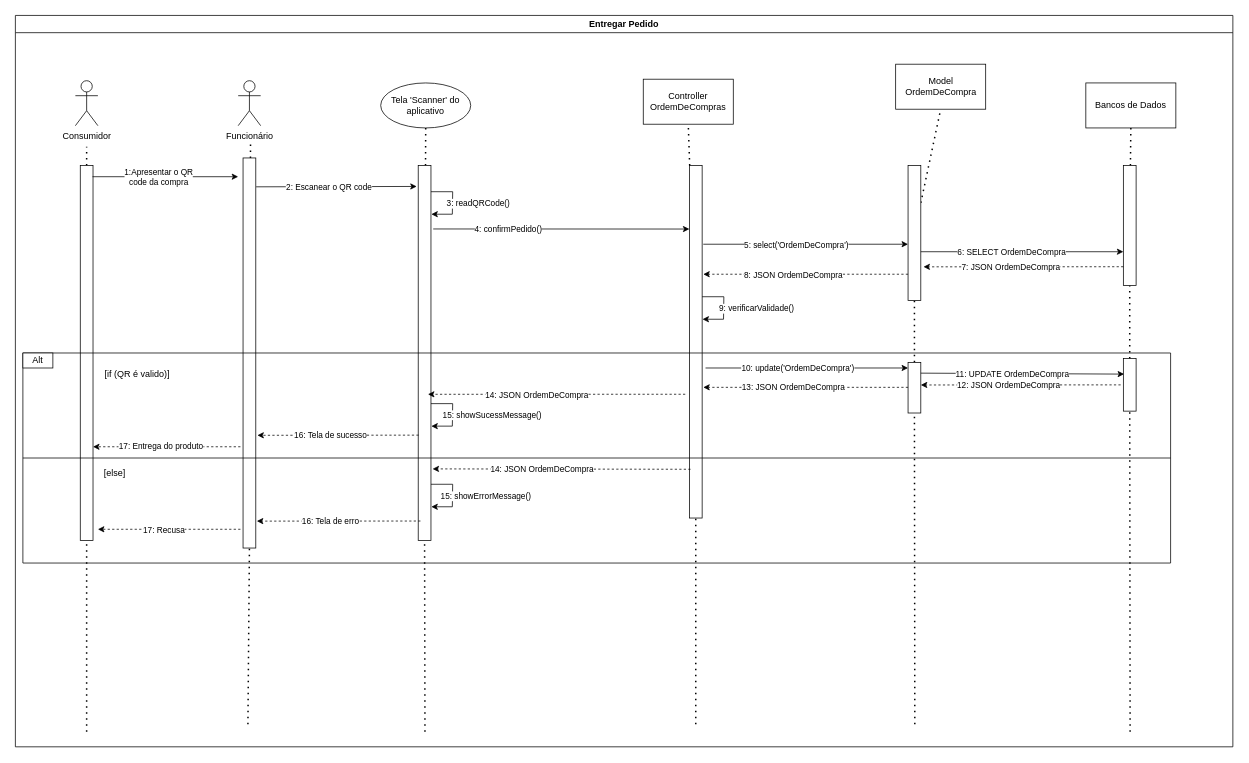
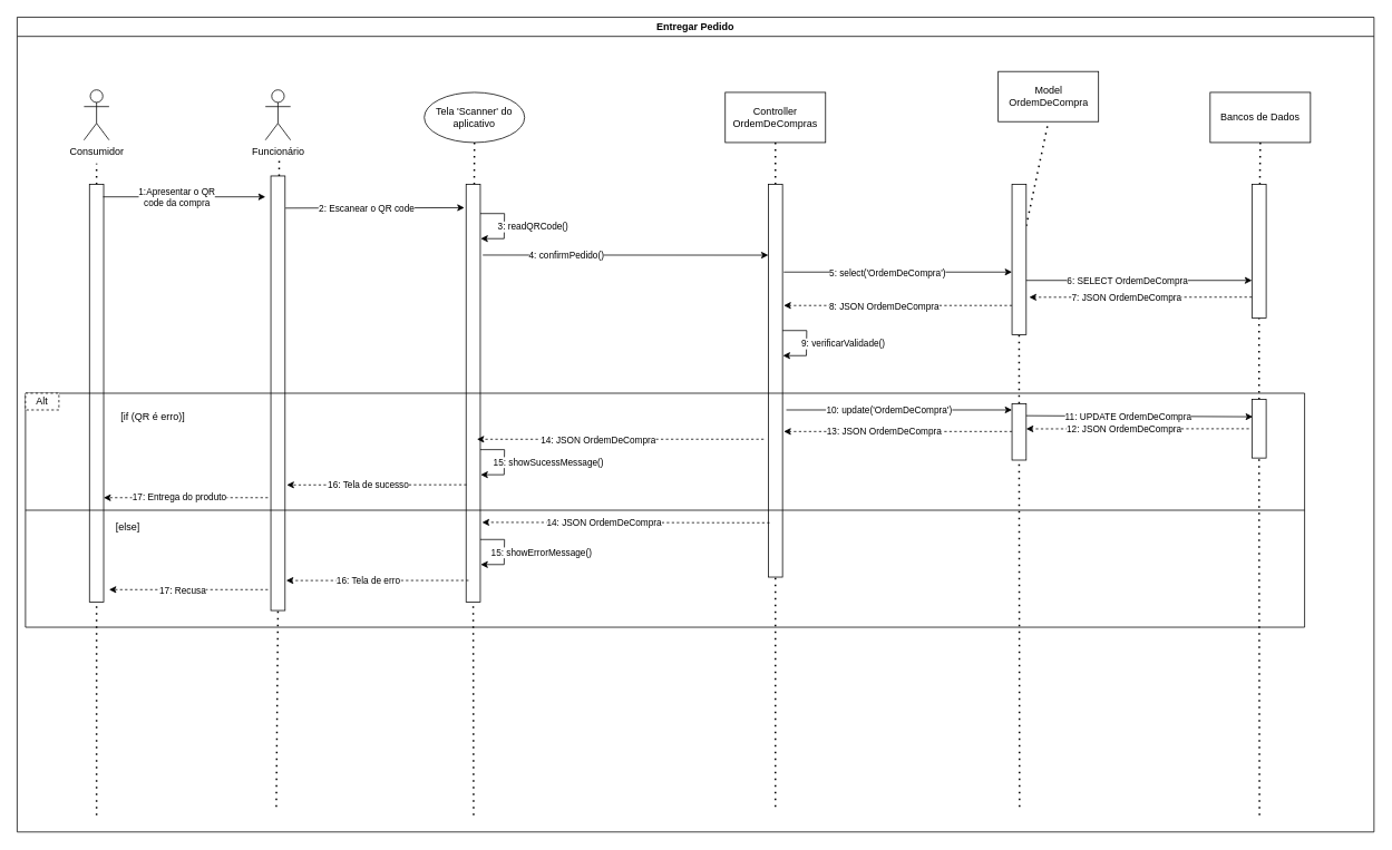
  <mxCell id="0" />
  <mxCell id="1" parent="0" />
  <mxCell id="2" value="Entregar Pedido" style="swimlane;whiteSpace=wrap;html=1;startSize=23;" parent="1" vertex="1"><mxGeometry x="20" y="20" width="1623" height="975" as="geometry" /></mxCell>
  <mxCell id="3" value="Consumidor" style="shape=umlActor;verticalLabelPosition=bottom;verticalAlign=top;html=1;outlineConnect=0;" parent="2" vertex="1"><mxGeometry x="80" y="87" width="30" height="60" as="geometry" /></mxCell>
  <mxCell id="4" value="Tela 'Scanner' do aplicativo" style="ellipse;whiteSpace=wrap;html=1;" parent="2" vertex="1"><mxGeometry x="487" y="90" width="120" height="60" as="geometry" /></mxCell>
  <mxCell id="5" value="Model OrdemDeCompra" style="rounded=0;whiteSpace=wrap;html=1;" parent="2" vertex="1"><mxGeometry x="1173.5" y="65" width="120" height="60" as="geometry" /></mxCell>
- <mxCell id="6" value="Controller&lt;br&gt;OrdemDeCompras" style="rounded=0;whiteSpace=wrap;html=1;" parent="2" vertex="1"><mxGeometry x="837" y="85" width="120" height="60" as="geometry" /></mxCell>
+ <mxCell id="6" value="Controller&lt;br&gt;OrdemDeCompras" style="rounded=0;whiteSpace=wrap;html=1;" parent="2" vertex="1"><mxGeometry x="847" y="90" width="120" height="60" as="geometry" /></mxCell>
  <mxCell id="7" value="Bancos de Dados" style="rounded=0;whiteSpace=wrap;html=1;" parent="2" vertex="1"><mxGeometry x="1427" y="90" width="120" height="60" as="geometry" /></mxCell>
  <mxCell id="8" value="" style="endArrow=none;dashed=1;html=1;dashPattern=1 3;strokeWidth=2;rounded=0;entryX=0.5;entryY=1;entryDx=0;entryDy=0;" parent="2" source="16" target="4" edge="1"><mxGeometry width="50" height="50" relative="1" as="geometry"><mxPoint x="347" y="1070" as="sourcePoint" /><mxPoint x="337" y="180" as="targetPoint" /></mxGeometry></mxCell>
  <mxCell id="9" value="" style="endArrow=none;dashed=1;html=1;dashPattern=1 3;strokeWidth=2;rounded=0;entryX=0.5;entryY=1;entryDx=0;entryDy=0;" parent="2" source="29" target="6" edge="1"><mxGeometry width="50" height="50" relative="1" as="geometry"><mxPoint x="714" y="1070" as="sourcePoint" /><mxPoint x="658.5" y="150" as="targetPoint" /></mxGeometry></mxCell>
  <mxCell id="10" value="" style="endArrow=none;dashed=1;html=1;dashPattern=1 3;strokeWidth=2;rounded=0;entryX=0.5;entryY=1;entryDx=0;entryDy=0;" parent="2" source="30" target="5" edge="1"><mxGeometry width="50" height="50" relative="1" as="geometry"><mxPoint x="1147" y="1070" as="sourcePoint" /><mxPoint x="1091.5" y="150" as="targetPoint" /></mxGeometry></mxCell>
  <mxCell id="11" value="" style="endArrow=none;dashed=1;html=1;dashPattern=1 3;strokeWidth=2;rounded=0;entryX=0.5;entryY=1;entryDx=0;entryDy=0;" parent="2" source="21" target="7" edge="1"><mxGeometry width="50" height="50" relative="1" as="geometry"><mxPoint x="1454" y="1071" as="sourcePoint" /><mxPoint x="1398.5" y="150" as="targetPoint" /></mxGeometry></mxCell>
  <mxCell id="12" value="" style="endArrow=none;dashed=1;html=1;dashPattern=1 3;strokeWidth=2;rounded=0;" parent="2" source="14" edge="1"><mxGeometry width="50" height="50" relative="1" as="geometry"><mxPoint x="54" y="1070" as="sourcePoint" /><mxPoint x="95" y="175" as="targetPoint" /></mxGeometry></mxCell>
  <mxCell id="13" value="" style="endArrow=none;dashed=1;html=1;dashPattern=1 3;strokeWidth=2;rounded=0;entryX=0.5;entryY=1;entryDx=0;entryDy=0;" parent="2" target="14" edge="1"><mxGeometry width="50" height="50" relative="1" as="geometry"><mxPoint x="95" y="955" as="sourcePoint" /><mxPoint x="-773.5" y="180" as="targetPoint" /></mxGeometry></mxCell>
  <mxCell id="14" value="" style="rounded=0;whiteSpace=wrap;html=1;" parent="2" vertex="1"><mxGeometry x="86.5" y="200" width="17" height="500" as="geometry" /></mxCell>
  <mxCell id="15" value="" style="endArrow=none;dashed=1;html=1;dashPattern=1 3;strokeWidth=2;rounded=0;entryX=0.5;entryY=1;entryDx=0;entryDy=0;" parent="2" target="16" edge="1"><mxGeometry width="50" height="50" relative="1" as="geometry"><mxPoint x="546" y="955" as="sourcePoint" /><mxPoint x="-480" y="170" as="targetPoint" /></mxGeometry></mxCell>
  <mxCell id="16" value="" style="rounded=0;whiteSpace=wrap;html=1;" parent="2" vertex="1"><mxGeometry x="537" y="200" width="17" height="500" as="geometry" /></mxCell>
  <mxCell id="17" value="" style="endArrow=classic;html=1;rounded=0;exitX=1.029;exitY=0.074;exitDx=0;exitDy=0;exitPerimeter=0;" parent="2" source="34" edge="1"><mxGeometry width="50" height="50" relative="1" as="geometry"><mxPoint x="327" y="228" as="sourcePoint" /><mxPoint x="535" y="228" as="targetPoint" /></mxGeometry></mxCell>
  <mxCell id="18" value="2: Escanear o QR code" style="edgeLabel;html=1;align=center;verticalAlign=middle;resizable=0;points=[];" parent="17" connectable="0" vertex="1"><mxGeometry x="-0.097" relative="1" as="geometry"><mxPoint as="offset" /></mxGeometry></mxCell>
  <mxCell id="19" value="" style="endArrow=none;dashed=1;html=1;dashPattern=1 3;strokeWidth=2;rounded=0;entryX=0.5;entryY=1;entryDx=0;entryDy=0;" parent="2" source="51" target="30" edge="1"><mxGeometry width="50" height="50" relative="1" as="geometry"><mxPoint x="1207" y="1055" as="sourcePoint" /><mxPoint x="320" y="170" as="targetPoint" /></mxGeometry></mxCell>
  <mxCell id="20" value="" style="endArrow=none;dashed=1;html=1;dashPattern=1 3;strokeWidth=2;rounded=0;entryX=0.5;entryY=1;entryDx=0;entryDy=0;" parent="2" source="75" target="21" edge="1"><mxGeometry width="50" height="50" relative="1" as="geometry"><mxPoint x="1486" y="1045" as="sourcePoint" /><mxPoint x="627" y="170" as="targetPoint" /></mxGeometry></mxCell>
  <mxCell id="21" value="" style="rounded=0;whiteSpace=wrap;html=1;" parent="2" vertex="1"><mxGeometry x="1477" y="200" width="17" height="160" as="geometry" /></mxCell>
  <mxCell id="22" value="" style="endArrow=classic;html=1;rounded=0;entryX=0;entryY=0.211;entryDx=0;entryDy=0;entryPerimeter=0;" parent="2" edge="1"><mxGeometry width="50" height="50" relative="1" as="geometry"><mxPoint x="557" y="284.66" as="sourcePoint" /><mxPoint x="898.5" y="284.75" as="targetPoint" /></mxGeometry></mxCell>
  <mxCell id="23" value="4: confirmPedido()" style="edgeLabel;html=1;align=center;verticalAlign=middle;resizable=0;points=[];" parent="22" connectable="0" vertex="1"><mxGeometry x="-0.097" relative="1" as="geometry"><mxPoint x="-54" as="offset" /></mxGeometry></mxCell>
  <mxCell id="24" value="" style="endArrow=classic;html=1;rounded=0;" parent="2" edge="1"><mxGeometry width="50" height="50" relative="1" as="geometry"><mxPoint x="917" y="305" as="sourcePoint" /><mxPoint x="1190" y="305" as="targetPoint" /></mxGeometry></mxCell>
  <mxCell id="25" value="5: select('OrdemDeCompra')" style="edgeLabel;html=1;align=center;verticalAlign=middle;resizable=0;points=[];" parent="24" connectable="0" vertex="1"><mxGeometry x="-0.097" relative="1" as="geometry"><mxPoint as="offset" /></mxGeometry></mxCell>
  <mxCell id="26" value="" style="endArrow=classic;html=1;rounded=0;exitX=0.941;exitY=0.463;exitDx=0;exitDy=0;exitPerimeter=0;" parent="2" edge="1"><mxGeometry width="50" height="50" relative="1" as="geometry"><mxPoint x="1205.997" y="315.0" as="sourcePoint" /><mxPoint x="1477" y="315" as="targetPoint" /></mxGeometry></mxCell>
  <mxCell id="27" value="6: SELECT OrdemDeCompra" style="edgeLabel;html=1;align=center;verticalAlign=middle;resizable=0;points=[];" parent="26" connectable="0" vertex="1"><mxGeometry x="-0.097" relative="1" as="geometry"><mxPoint as="offset" /></mxGeometry></mxCell>
  <mxCell id="28" value="" style="endArrow=none;dashed=1;html=1;dashPattern=1 3;strokeWidth=2;rounded=0;entryX=0.5;entryY=1;entryDx=0;entryDy=0;" parent="2" target="29" edge="1"><mxGeometry width="50" height="50" relative="1" as="geometry"><mxPoint x="907" y="945" as="sourcePoint" /><mxPoint x="-17" y="170" as="targetPoint" /></mxGeometry></mxCell>
  <mxCell id="29" value="" style="rounded=0;whiteSpace=wrap;html=1;" parent="2" vertex="1"><mxGeometry x="898.5" y="200" width="17" height="470" as="geometry" /></mxCell>
  <mxCell id="30" value="" style="rounded=0;whiteSpace=wrap;html=1;" parent="2" vertex="1"><mxGeometry x="1190" y="200" width="17" height="180" as="geometry" /></mxCell>
  <mxCell id="31" value="Funcionário" style="shape=umlActor;verticalLabelPosition=bottom;verticalAlign=top;html=1;outlineConnect=0;" parent="2" vertex="1"><mxGeometry x="297" y="87" width="30" height="60" as="geometry" /></mxCell>
  <mxCell id="32" value="" style="endArrow=none;dashed=1;html=1;dashPattern=1 3;strokeWidth=2;rounded=0;entryX=0.5;entryY=1;entryDx=0;entryDy=0;" parent="2" source="34" edge="1"><mxGeometry width="50" height="50" relative="1" as="geometry"><mxPoint x="314" y="1077" as="sourcePoint" /><mxPoint x="313.5" y="167" as="targetPoint" /></mxGeometry></mxCell>
  <mxCell id="33" value="" style="endArrow=none;dashed=1;html=1;dashPattern=1 3;strokeWidth=2;rounded=0;entryX=0.5;entryY=1;entryDx=0;entryDy=0;" parent="2" target="34" edge="1"><mxGeometry width="50" height="50" relative="1" as="geometry"><mxPoint x="310" y="945" as="sourcePoint" /><mxPoint x="-513.5" y="187" as="targetPoint" /></mxGeometry></mxCell>
  <mxCell id="34" value="" style="rounded=0;whiteSpace=wrap;html=1;" parent="2" vertex="1"><mxGeometry x="303.5" y="190" width="17" height="520" as="geometry" /></mxCell>
  <mxCell id="35" value="" style="endArrow=classic;html=1;rounded=0;exitX=0.959;exitY=0.03;exitDx=0;exitDy=0;exitPerimeter=0;" parent="2" source="14" edge="1"><mxGeometry width="50" height="50" relative="1" as="geometry"><mxPoint x="110" y="215" as="sourcePoint" /><mxPoint x="297" y="215" as="targetPoint" /></mxGeometry></mxCell>
  <mxCell id="36" value="1:Apresentar o QR &lt;br&gt;code da compra" style="edgeLabel;html=1;align=center;verticalAlign=middle;resizable=0;points=[];" parent="35" connectable="0" vertex="1"><mxGeometry x="-0.097" relative="1" as="geometry"><mxPoint as="offset" /></mxGeometry></mxCell>
  <mxCell id="37" value="" style="endArrow=classic;html=1;rounded=0;" parent="2" edge="1"><mxGeometry width="50" height="50" relative="1" as="geometry"><mxPoint x="554" y="235" as="sourcePoint" /><mxPoint x="554.5" y="265" as="targetPoint" /><Array as="points"><mxPoint x="582.95" y="235" /><mxPoint x="582.5" y="265" /></Array></mxGeometry></mxCell>
  <mxCell id="38" value="3: readQRCode()" style="edgeLabel;html=1;align=center;verticalAlign=middle;resizable=0;points=[];" parent="37" connectable="0" vertex="1"><mxGeometry x="-0.042" relative="1" as="geometry"><mxPoint x="34" y="2" as="offset" /></mxGeometry></mxCell>
  <mxCell id="39" value="" style="endArrow=classic;dashed=1;html=1;rounded=0;entryX=1.299;entryY=0.706;entryDx=0;entryDy=0;entryPerimeter=0;" parent="2" edge="1"><mxGeometry width="50" height="50" relative="1" as="geometry"><mxPoint x="1477" y="335.0" as="sourcePoint" /><mxPoint x="1210.583" y="335.14" as="targetPoint" /></mxGeometry></mxCell>
  <mxCell id="40" value="7: JSON OrdemDeCompra" style="edgeLabel;html=1;align=center;verticalAlign=middle;resizable=0;points=[];" parent="39" connectable="0" vertex="1"><mxGeometry x="0.248" y="-1" relative="1" as="geometry"><mxPoint x="16" y="1" as="offset" /></mxGeometry></mxCell>
  <mxCell id="41" value="" style="endArrow=classic;dashed=1;html=1;rounded=0;" parent="2" edge="1"><mxGeometry width="50" height="50" relative="1" as="geometry"><mxPoint x="1190" y="345.0" as="sourcePoint" /><mxPoint x="917" y="345" as="targetPoint" /></mxGeometry></mxCell>
  <mxCell id="42" value="8: JSON OrdemDeCompra" style="edgeLabel;html=1;align=center;verticalAlign=middle;resizable=0;points=[];" parent="41" connectable="0" vertex="1"><mxGeometry x="0.248" y="-1" relative="1" as="geometry"><mxPoint x="16" y="1" as="offset" /></mxGeometry></mxCell>
  <mxCell id="43" value="" style="endArrow=classic;html=1;rounded=0;" parent="2" edge="1"><mxGeometry width="50" height="50" relative="1" as="geometry"><mxPoint x="915.5" y="375" as="sourcePoint" /><mxPoint x="916" y="405" as="targetPoint" /><Array as="points"><mxPoint x="944.45" y="375" /><mxPoint x="944" y="405" /></Array></mxGeometry></mxCell>
  <mxCell id="44" value="9: verificarValidade()" style="edgeLabel;html=1;align=center;verticalAlign=middle;resizable=0;points=[];" parent="43" connectable="0" vertex="1"><mxGeometry x="-0.042" relative="1" as="geometry"><mxPoint x="43" y="2" as="offset" /></mxGeometry></mxCell>
  <mxCell id="45" value="" style="swimlane;startSize=0;" parent="2" vertex="1"><mxGeometry x="10" y="450" width="1530" height="280" as="geometry" /></mxCell>
- <mxCell id="46" value="Alt" style="rounded=0;whiteSpace=wrap;html=1;" parent="45" vertex="1"><mxGeometry width="40" height="20" as="geometry" /></mxCell>
+ <mxCell id="46" value="Alt" style="rounded=0;whiteSpace=wrap;html=1;dashed=1;" parent="45" vertex="1"><mxGeometry width="40" height="20" as="geometry" /></mxCell>
  <mxCell id="47" value="[else]" style="text;html=1;align=center;verticalAlign=middle;resizable=0;points=[];autosize=1;strokeColor=none;fillColor=none;" parent="45" vertex="1"><mxGeometry x="97" y="145" width="50" height="30" as="geometry" /></mxCell>
- <mxCell id="48" value="[if (QR é valido)]" style="text;html=1;align=center;verticalAlign=middle;resizable=0;points=[];autosize=1;strokeColor=none;fillColor=none;" parent="45" vertex="1"><mxGeometry x="97" y="12.5" width="110" height="30" as="geometry" /></mxCell>
+ <mxCell id="48" value="[if (QR é erro)]" style="text;html=1;align=center;verticalAlign=middle;resizable=0;points=[];autosize=1;strokeColor=none;fillColor=none;" parent="45" vertex="1"><mxGeometry x="97" y="12.5" width="110" height="30" as="geometry" /></mxCell>
  <mxCell id="49" value="" style="endArrow=classic;html=1;rounded=0;" parent="45" edge="1"><mxGeometry width="50" height="50" relative="1" as="geometry"><mxPoint x="910" y="20" as="sourcePoint" /><mxPoint x="1180" y="20" as="targetPoint" /></mxGeometry></mxCell>
  <mxCell id="50" value="10: update('OrdemDeCompra')" style="edgeLabel;html=1;align=center;verticalAlign=middle;resizable=0;points=[];" parent="49" connectable="0" vertex="1"><mxGeometry x="-0.097" relative="1" as="geometry"><mxPoint as="offset" /></mxGeometry></mxCell>
  <mxCell id="51" value="" style="rounded=0;whiteSpace=wrap;html=1;" parent="45" vertex="1"><mxGeometry x="1180" y="12.5" width="17" height="67.5" as="geometry" /></mxCell>
  <mxCell id="52" value="" style="endArrow=classic;html=1;rounded=0;entryX=0;entryY=0.5;entryDx=0;entryDy=0;exitX=0.941;exitY=0.463;exitDx=0;exitDy=0;exitPerimeter=0;" parent="45" edge="1"><mxGeometry width="50" height="50" relative="1" as="geometry"><mxPoint x="1196.997" y="26.86" as="sourcePoint" /><mxPoint x="1468" y="28.15" as="targetPoint" /></mxGeometry></mxCell>
  <mxCell id="53" value="11: UPDATE OrdemDeCompra" style="edgeLabel;html=1;align=center;verticalAlign=middle;resizable=0;points=[];" parent="52" connectable="0" vertex="1"><mxGeometry x="-0.097" relative="1" as="geometry"><mxPoint as="offset" /></mxGeometry></mxCell>
  <mxCell id="54" value="" style="endArrow=classic;dashed=1;html=1;rounded=0;entryX=1.299;entryY=0.706;entryDx=0;entryDy=0;entryPerimeter=0;" parent="45" edge="1"><mxGeometry width="50" height="50" relative="1" as="geometry"><mxPoint x="1463.42" y="42.5" as="sourcePoint" /><mxPoint x="1197.003" y="42.64" as="targetPoint" /></mxGeometry></mxCell>
  <mxCell id="55" value="12: JSON OrdemDeCompra" style="edgeLabel;html=1;align=center;verticalAlign=middle;resizable=0;points=[];" parent="54" connectable="0" vertex="1"><mxGeometry x="0.248" y="-1" relative="1" as="geometry"><mxPoint x="16" y="1" as="offset" /></mxGeometry></mxCell>
  <mxCell id="56" value="" style="endArrow=classic;dashed=1;html=1;rounded=0;" parent="45" edge="1"><mxGeometry width="50" height="50" relative="1" as="geometry"><mxPoint x="883" y="55.0" as="sourcePoint" /><mxPoint x="540" y="55.05" as="targetPoint" /></mxGeometry></mxCell>
  <mxCell id="57" value="14: JSON OrdemDeCompra" style="edgeLabel;html=1;align=center;verticalAlign=middle;resizable=0;points=[];" parent="56" connectable="0" vertex="1"><mxGeometry x="0.248" y="-1" relative="1" as="geometry"><mxPoint x="16" y="1" as="offset" /></mxGeometry></mxCell>
  <mxCell id="58" value="" style="endArrow=classic;dashed=1;html=1;rounded=0;entryX=1.127;entryY=0.809;entryDx=0;entryDy=0;entryPerimeter=0;" parent="45" target="16" edge="1"><mxGeometry width="50" height="50" relative="1" as="geometry"><mxPoint x="890" y="155" as="sourcePoint" /><mxPoint x="574" y="155.05" as="targetPoint" /></mxGeometry></mxCell>
  <mxCell id="59" value="14: JSON OrdemDeCompra" style="edgeLabel;html=1;align=center;verticalAlign=middle;resizable=0;points=[];" parent="58" connectable="0" vertex="1"><mxGeometry x="0.248" y="-1" relative="1" as="geometry"><mxPoint x="16" y="1" as="offset" /></mxGeometry></mxCell>
  <mxCell id="60" value="" style="endArrow=classic;html=1;rounded=0;" parent="45" edge="1"><mxGeometry width="50" height="50" relative="1" as="geometry"><mxPoint x="544" y="67.5" as="sourcePoint" /><mxPoint x="544.5" y="97.5" as="targetPoint" /><Array as="points"><mxPoint x="572.95" y="67.5" /><mxPoint x="572.5" y="97.5" /></Array></mxGeometry></mxCell>
  <mxCell id="61" value="15: showSucessMessage()&amp;nbsp;" style="edgeLabel;html=1;align=center;verticalAlign=middle;resizable=0;points=[];" parent="60" connectable="0" vertex="1"><mxGeometry x="-0.042" relative="1" as="geometry"><mxPoint x="54" y="2" as="offset" /></mxGeometry></mxCell>
  <mxCell id="62" value="" style="endArrow=classic;html=1;rounded=0;" parent="45" edge="1"><mxGeometry width="50" height="50" relative="1" as="geometry"><mxPoint x="544" y="175" as="sourcePoint" /><mxPoint x="544.5" y="205" as="targetPoint" /><Array as="points"><mxPoint x="572.95" y="175" /><mxPoint x="572.5" y="205" /></Array></mxGeometry></mxCell>
  <mxCell id="63" value="15: showErrorMessage()" style="edgeLabel;html=1;align=center;verticalAlign=middle;resizable=0;points=[];" parent="62" connectable="0" vertex="1"><mxGeometry x="-0.042" relative="1" as="geometry"><mxPoint x="44" y="2" as="offset" /></mxGeometry></mxCell>
  <mxCell id="64" value="" style="endArrow=classic;dashed=1;html=1;rounded=0;" parent="45" edge="1"><mxGeometry width="50" height="50" relative="1" as="geometry"><mxPoint x="1180" y="45.77" as="sourcePoint" /><mxPoint x="907" y="45.77" as="targetPoint" /></mxGeometry></mxCell>
  <mxCell id="65" value="13: JSON OrdemDeCompra" style="edgeLabel;html=1;align=center;verticalAlign=middle;resizable=0;points=[];" parent="64" connectable="0" vertex="1"><mxGeometry x="0.248" y="-1" relative="1" as="geometry"><mxPoint x="16" y="1" as="offset" /></mxGeometry></mxCell>
  <mxCell id="66" value="" style="endArrow=classic;dashed=1;html=1;rounded=0;entryX=1;entryY=0.75;entryDx=0;entryDy=0;" parent="45" target="14" edge="1"><mxGeometry width="50" height="50" relative="1" as="geometry"><mxPoint x="290" y="125" as="sourcePoint" /><mxPoint x="127" y="125" as="targetPoint" /></mxGeometry></mxCell>
  <mxCell id="67" value="17: Entrega do produto" style="edgeLabel;html=1;align=center;verticalAlign=middle;resizable=0;points=[];" parent="66" connectable="0" vertex="1"><mxGeometry x="0.248" y="-1" relative="1" as="geometry"><mxPoint x="16" y="1" as="offset" /></mxGeometry></mxCell>
  <mxCell id="68" value="" style="endArrow=classic;dashed=1;html=1;rounded=0;entryX=1.08;entryY=0.931;entryDx=0;entryDy=0;entryPerimeter=0;" parent="45" target="34" edge="1"><mxGeometry width="50" height="50" relative="1" as="geometry"><mxPoint x="530" y="224" as="sourcePoint" /><mxPoint x="347" y="225" as="targetPoint" /></mxGeometry></mxCell>
  <mxCell id="69" value="16: Tela de erro" style="edgeLabel;html=1;align=center;verticalAlign=middle;resizable=0;points=[];" parent="68" connectable="0" vertex="1"><mxGeometry x="0.248" y="-1" relative="1" as="geometry"><mxPoint x="16" y="1" as="offset" /></mxGeometry></mxCell>
  <mxCell id="70" value="" style="endArrow=classic;dashed=1;html=1;rounded=0;" parent="45" edge="1"><mxGeometry width="50" height="50" relative="1" as="geometry"><mxPoint x="290" y="235" as="sourcePoint" /><mxPoint x="100" y="235" as="targetPoint" /></mxGeometry></mxCell>
  <mxCell id="71" value="17: Recusa" style="edgeLabel;html=1;align=center;verticalAlign=middle;resizable=0;points=[];" parent="70" connectable="0" vertex="1"><mxGeometry x="0.248" y="-1" relative="1" as="geometry"><mxPoint x="16" y="1" as="offset" /></mxGeometry></mxCell>
  <mxCell id="72" value="" style="endArrow=none;html=1;rounded=0;exitX=0;exitY=0.5;exitDx=0;exitDy=0;entryX=1;entryY=0.5;entryDx=0;entryDy=0;" parent="2" source="45" target="45" edge="1"><mxGeometry width="50" height="50" relative="1" as="geometry"><mxPoint x="827" y="545" as="sourcePoint" /><mxPoint x="1543" y="520" as="targetPoint" /></mxGeometry></mxCell>
  <mxCell id="73" value="" style="endArrow=none;dashed=1;html=1;dashPattern=1 3;strokeWidth=2;rounded=0;entryX=0.5;entryY=1;entryDx=0;entryDy=0;" parent="2" target="51" edge="1"><mxGeometry width="50" height="50" relative="1" as="geometry"><mxPoint x="1199" y="945" as="sourcePoint" /><mxPoint x="372" y="405" as="targetPoint" /></mxGeometry></mxCell>
  <mxCell id="74" value="" style="endArrow=none;dashed=1;html=1;dashPattern=1 3;strokeWidth=2;rounded=0;entryX=0.5;entryY=1;entryDx=0;entryDy=0;" parent="2" target="75" edge="1"><mxGeometry width="50" height="50" relative="1" as="geometry"><mxPoint x="1486" y="955" as="sourcePoint" /><mxPoint x="659" y="385" as="targetPoint" /></mxGeometry></mxCell>
  <mxCell id="75" value="" style="rounded=0;whiteSpace=wrap;html=1;" parent="2" vertex="1"><mxGeometry x="1477" y="457.5" width="17" height="70" as="geometry" /></mxCell>
  <mxCell id="76" value="" style="endArrow=classic;dashed=1;html=1;rounded=0;entryX=1.125;entryY=0.711;entryDx=0;entryDy=0;entryPerimeter=0;exitX=0.032;exitY=0.719;exitDx=0;exitDy=0;exitPerimeter=0;" parent="2" source="16" target="34" edge="1"><mxGeometry width="50" height="50" relative="1" as="geometry"><mxPoint x="530" y="560" as="sourcePoint" /><mxPoint x="357" y="559" as="targetPoint" /></mxGeometry></mxCell>
  <mxCell id="77" value="16: Tela de sucesso" style="edgeLabel;html=1;align=center;verticalAlign=middle;resizable=0;points=[];" parent="76" connectable="0" vertex="1"><mxGeometry x="0.248" y="-1" relative="1" as="geometry"><mxPoint x="16" y="1" as="offset" /></mxGeometry></mxCell>
